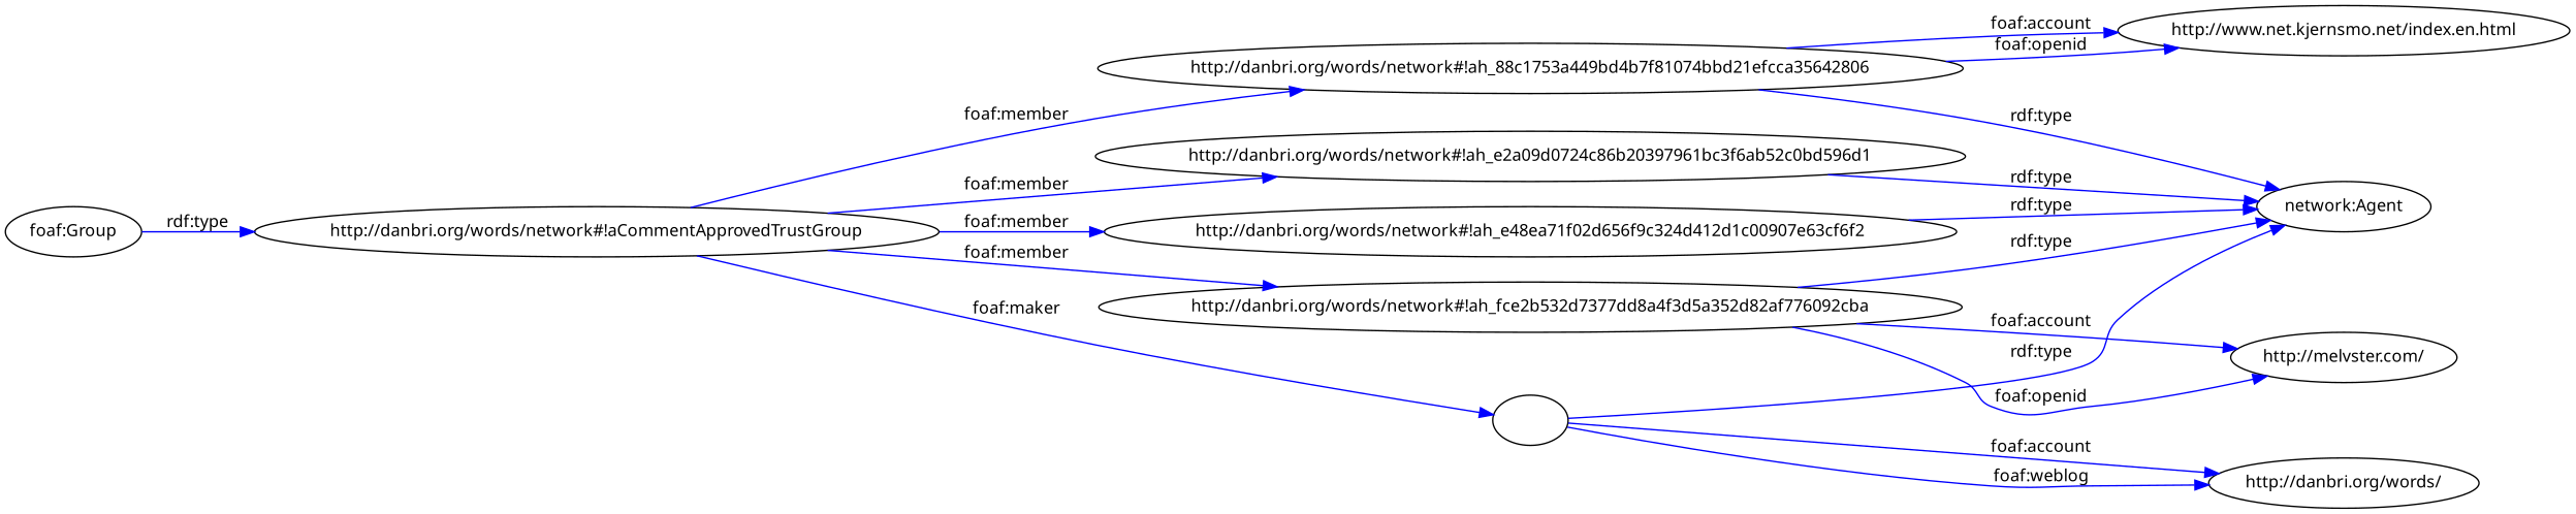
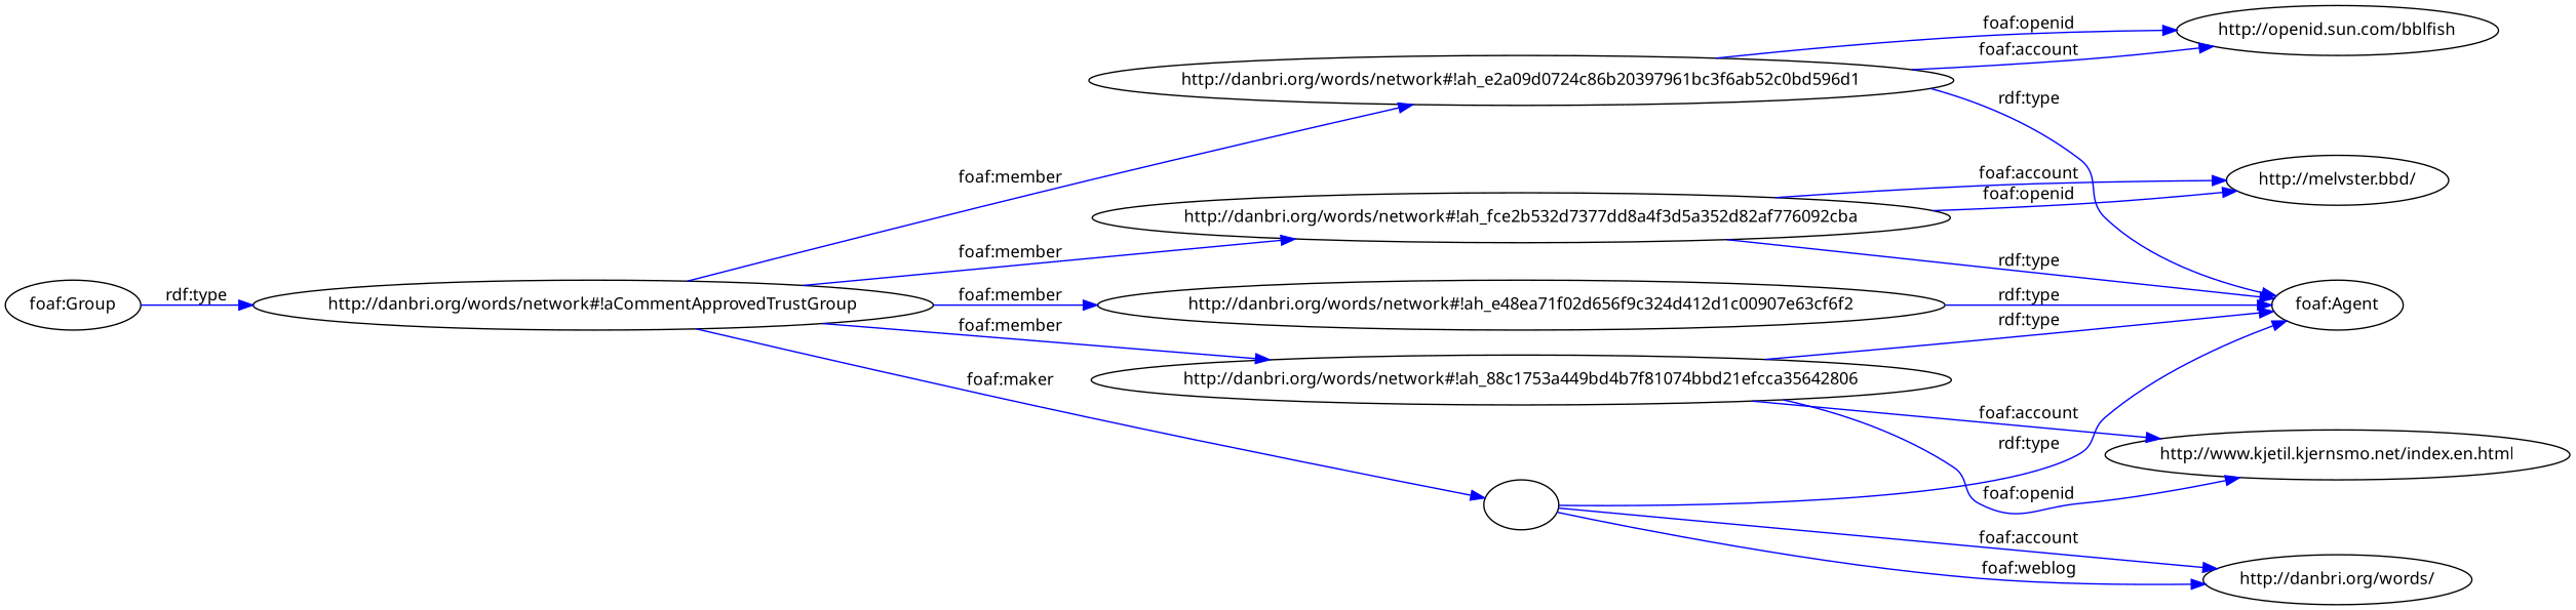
  digraph {
    rankdir=LR
    node [color=Black fontcolor=Black fontname="bitstream cyberbit" fontsize=12]
    edge [color=Blue fontcolor=Black fontname="bitstream cyberbit" fontsize=12]
    "http://danbri.org/words/network#!aCommentApprovedTrustGroup"
    "http://danbri.org/words/network#!ah_88c1753a449bd4b7f81074bbd21efcca35642806"
    "http://danbri.org/words/network#!ah_e2a09d0724c86b20397961bc3f6ab52c0bd596d1"
    "http://danbri.org/words/network#!ah_fce2b532d7377dd8a4f3d5a352d82af776092cba"
    "http://danbri.org/words/network#!ah_e48ea71f02d656f9c324d412d1c00907e63cf6f2"
    n6 [label="   "]
    "foaf:Group"
-   "foaf:Agent" [label="network:Agent"]
-   "http://www.kjetil.kjernsmo.net/index.en.html" [label="http://www.net.kjernsmo.net/index.en.html"]
-   "http://melvster.com/"
+   "foaf:Agent"
+   "http://www.kjetil.kjernsmo.net/index.en.html"
+   "http://openid.sun.com/bblfish"
+   "http://melvster.com/" [label="http://melvster.bbd/"]
    "http://danbri.org/words/"
    "http://danbri.org/words/network#!aCommentApprovedTrustGroup" -> "http://danbri.org/words/network#!ah_88c1753a449bd4b7f81074bbd21efcca35642806" [label="foaf:member"]
    "http://danbri.org/words/network#!aCommentApprovedTrustGroup" -> "http://danbri.org/words/network#!ah_e2a09d0724c86b20397961bc3f6ab52c0bd596d1" [label="foaf:member"]
    "http://danbri.org/words/network#!aCommentApprovedTrustGroup" -> "http://danbri.org/words/network#!ah_fce2b532d7377dd8a4f3d5a352d82af776092cba" [label="foaf:member"]
    "http://danbri.org/words/network#!aCommentApprovedTrustGroup" -> "http://danbri.org/words/network#!ah_e48ea71f02d656f9c324d412d1c00907e63cf6f2" [label="foaf:member"]
    "http://danbri.org/words/network#!aCommentApprovedTrustGroup" -> n6 [label="foaf:maker"]
    "http://danbri.org/words/network#!ah_88c1753a449bd4b7f81074bbd21efcca35642806" -> "foaf:Agent" [label="rdf:type"]
    "http://danbri.org/words/network#!ah_88c1753a449bd4b7f81074bbd21efcca35642806" -> "http://www.kjetil.kjernsmo.net/index.en.html" [label="foaf:openid"]
    "http://danbri.org/words/network#!ah_88c1753a449bd4b7f81074bbd21efcca35642806" -> "http://www.kjetil.kjernsmo.net/index.en.html" [label="foaf:account"]
    "http://danbri.org/words/network#!ah_e2a09d0724c86b20397961bc3f6ab52c0bd596d1" -> "foaf:Agent" [label="rdf:type"]
+   "http://danbri.org/words/network#!ah_e2a09d0724c86b20397961bc3f6ab52c0bd596d1" -> "http://openid.sun.com/bblfish" [label="foaf:openid"]
+   "http://danbri.org/words/network#!ah_e2a09d0724c86b20397961bc3f6ab52c0bd596d1" -> "http://openid.sun.com/bblfish" [label="foaf:account"]
    "http://danbri.org/words/network#!ah_fce2b532d7377dd8a4f3d5a352d82af776092cba" -> "foaf:Agent" [label="rdf:type"]
    "http://danbri.org/words/network#!ah_fce2b532d7377dd8a4f3d5a352d82af776092cba" -> "http://melvster.com/" [label="foaf:openid"]
    "http://danbri.org/words/network#!ah_fce2b532d7377dd8a4f3d5a352d82af776092cba" -> "http://melvster.com/" [label="foaf:account"]
    "http://danbri.org/words/network#!ah_e48ea71f02d656f9c324d412d1c00907e63cf6f2" -> "foaf:Agent" [label="rdf:type"]
    n6 -> "foaf:Agent" [label="rdf:type"]
    n6 -> "http://danbri.org/words/" [label="foaf:account"]
    n6 -> "http://danbri.org/words/" [label="foaf:weblog"]
    "foaf:Group" -> "http://danbri.org/words/network#!aCommentApprovedTrustGroup" [label="rdf:type"]
  }
